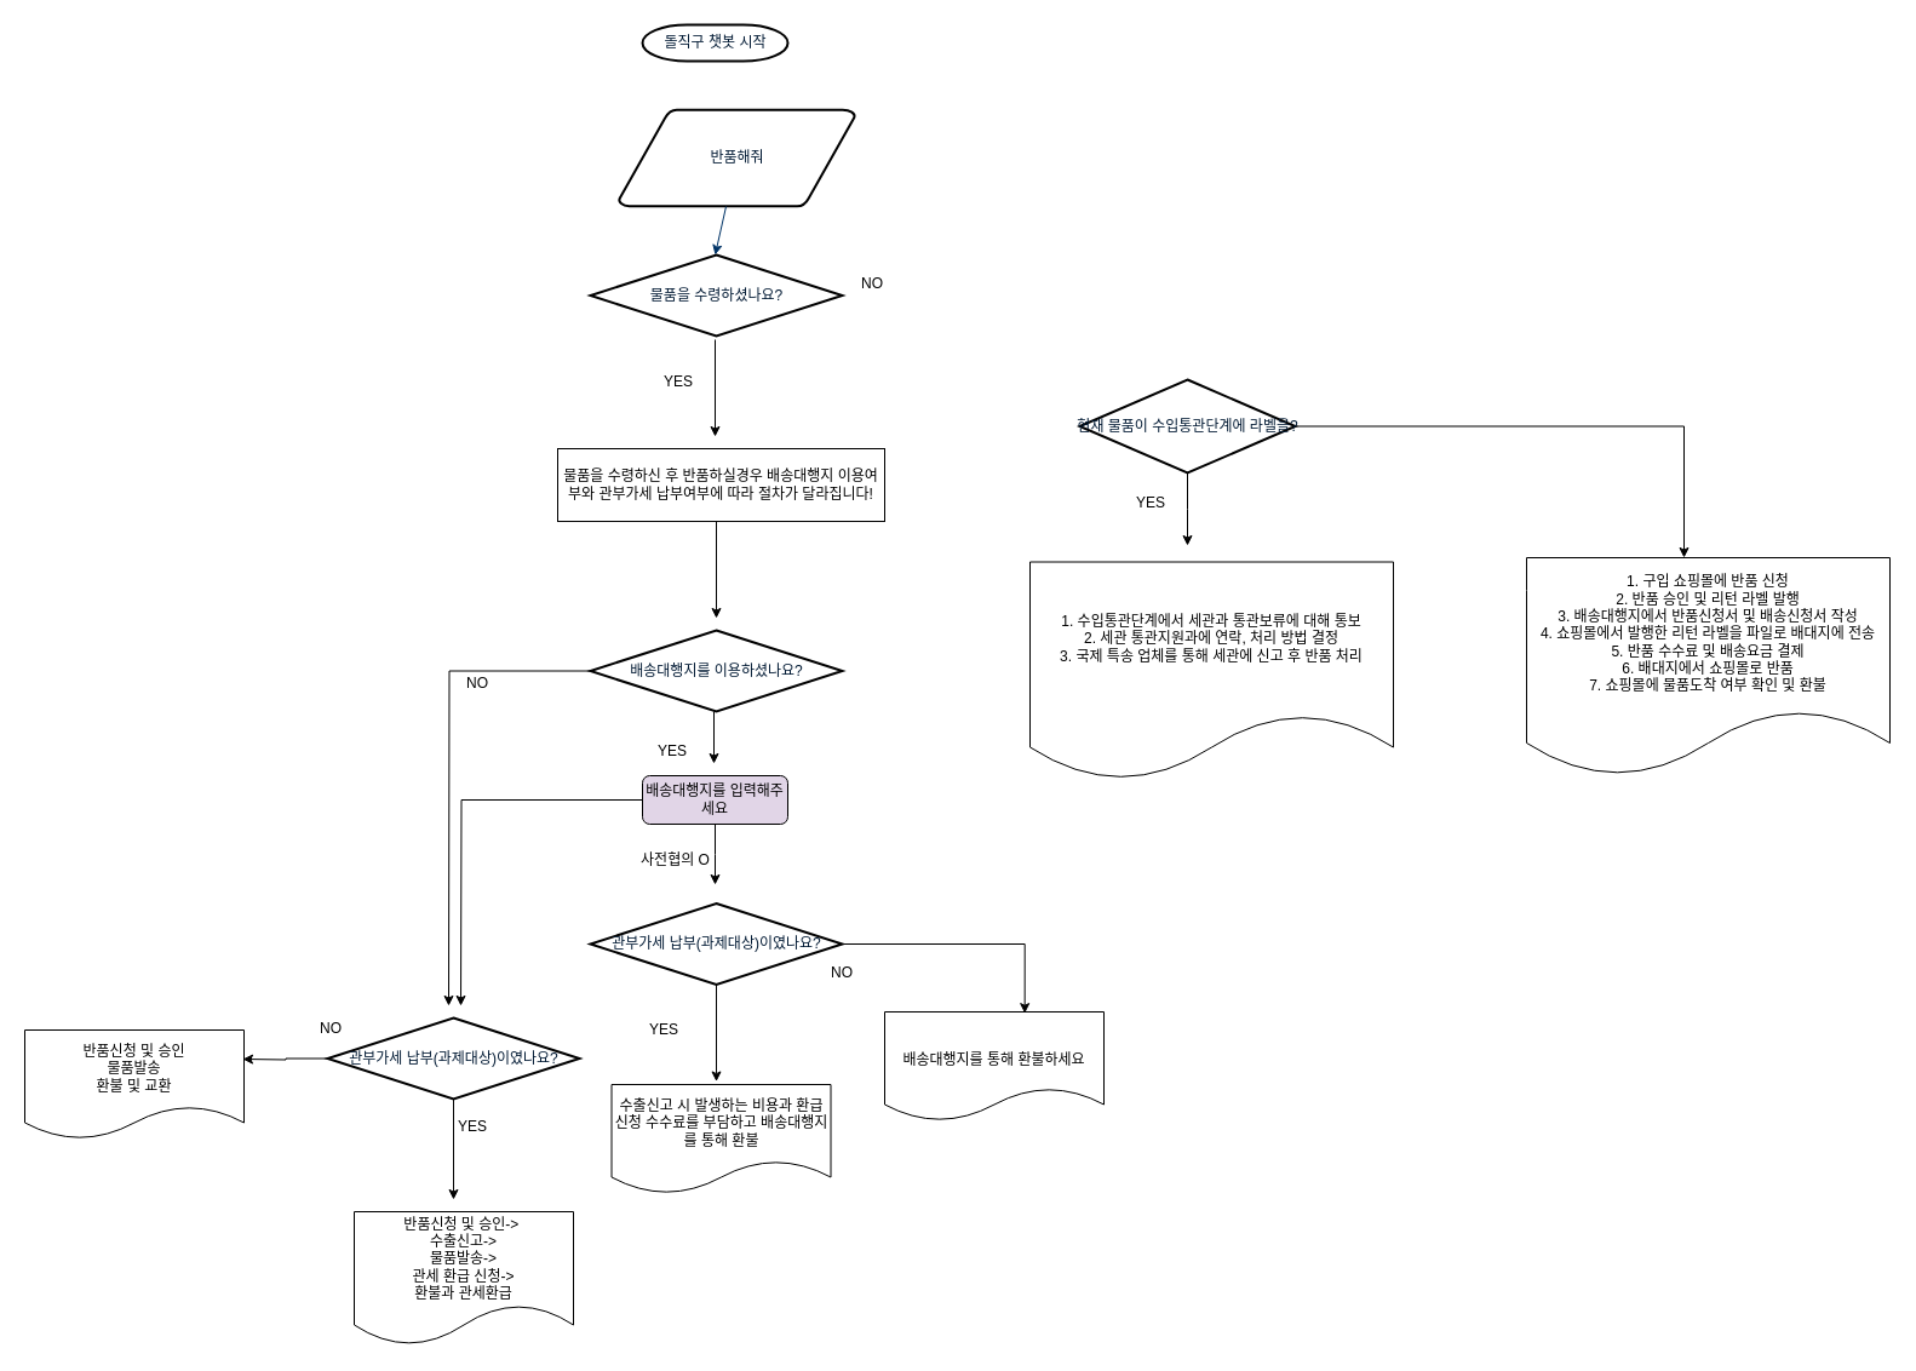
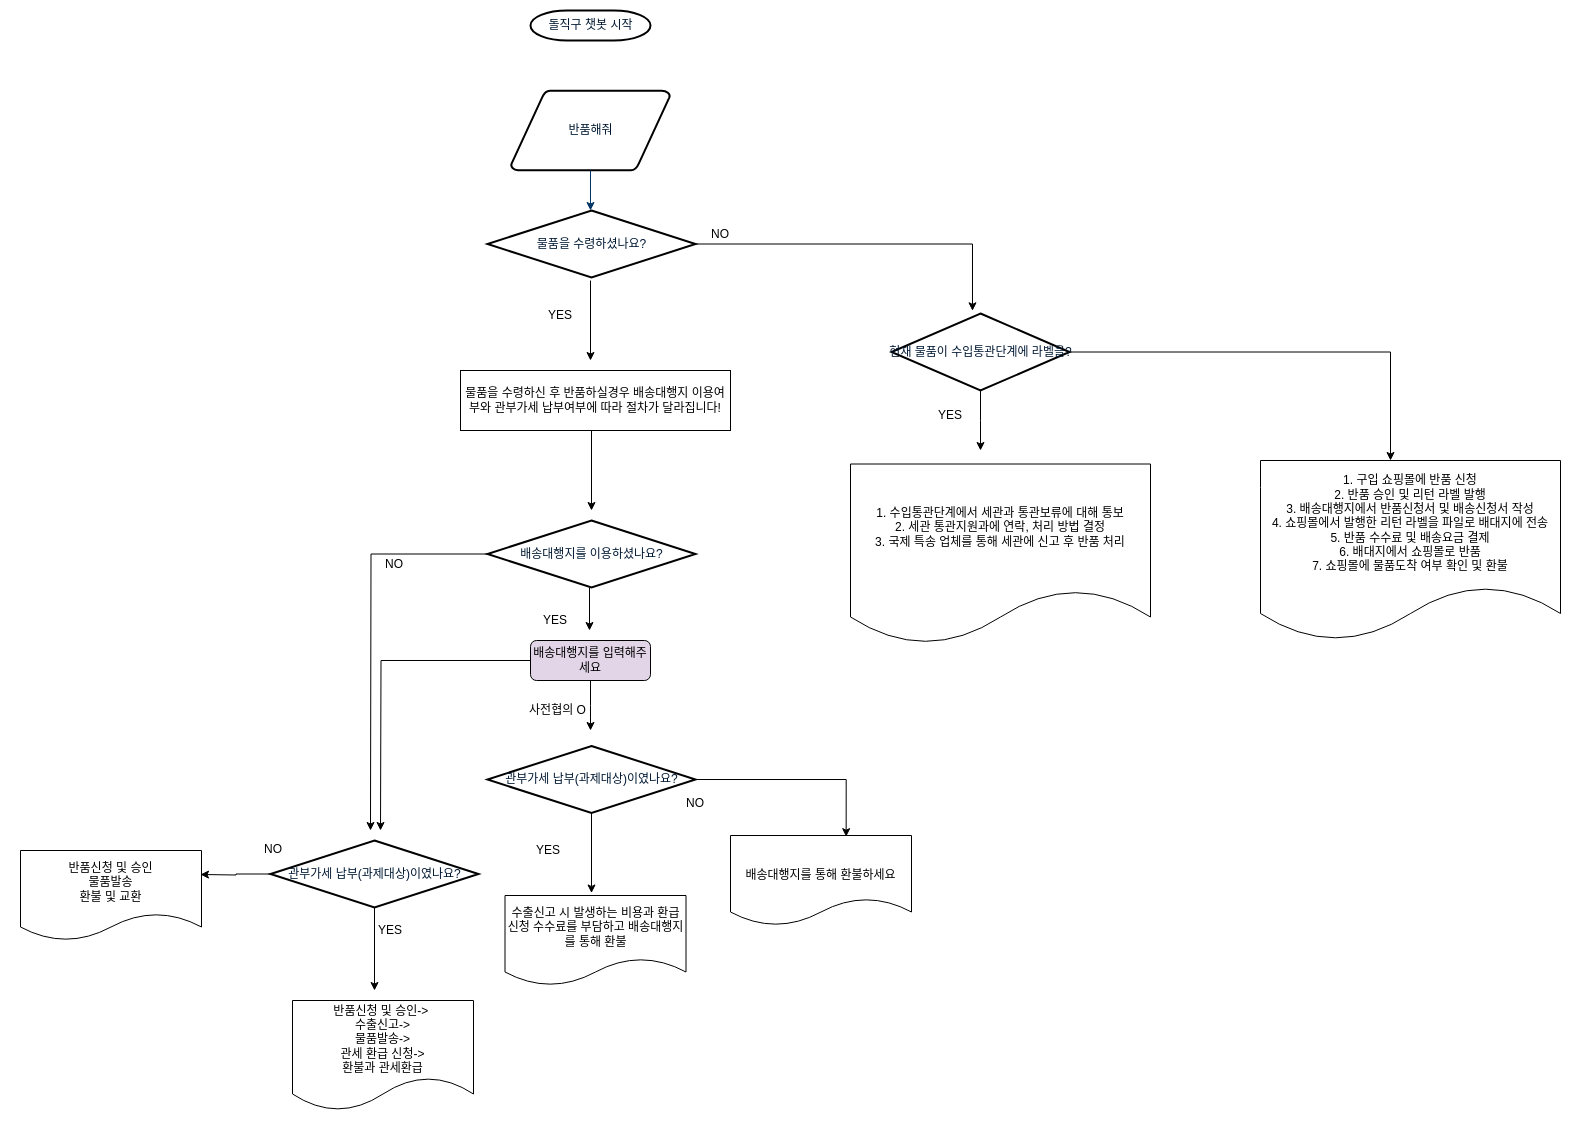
  <mxCell id="0" />
  <mxCell id="1" parent="0" />
- <mxCell id="2" value="돌직구 챗봇 시작" style="shape=mxgraph.flowchart.terminator;fillColor=#FFFFFF;strokeColor=#000000;strokeWidth=2;gradientColor=none;gradientDirection=north;fontColor=#001933;fontStyle=0;html=1;" parent="1" vertex="1"><mxGeometry x="530" y="20" width="120" height="30" as="geometry" /></mxCell>
- <mxCell id="3" value="반품해줘" style="shape=mxgraph.flowchart.data;fillColor=#FFFFFF;strokeColor=#000000;strokeWidth=2;gradientColor=none;gradientDirection=north;fontColor=#001933;fontStyle=0;html=1;" parent="1" vertex="1"><mxGeometry x="510.5" y="90" width="195" height="80" as="geometry" /></mxCell>
+ <mxCell id="2" value="돌직구 챗봇 시작" style="shape=mxgraph.flowchart.terminator;fillColor=#FFFFFF;strokeColor=#000000;strokeWidth=2;gradientColor=none;gradientDirection=north;fontColor=#001933;fontStyle=0;html=1;" parent="1" vertex="1"><mxGeometry x="530" y="10" width="120" height="30" as="geometry" /></mxCell>
+ <mxCell id="3" value="반품해줘" style="shape=mxgraph.flowchart.data;fillColor=#FFFFFF;strokeColor=#000000;strokeWidth=2;gradientColor=none;gradientDirection=north;fontColor=#001933;fontStyle=0;html=1;" parent="1" vertex="1"><mxGeometry x="510.5" y="90" width="159" height="80" as="geometry" /></mxCell>
+ <mxCell id="4" style="edgeStyle=orthogonalEdgeStyle;rounded=0;orthogonalLoop=1;jettySize=auto;html=1;exitX=1;exitY=0.5;exitDx=0;exitDy=0;exitPerimeter=0;entryX=0.455;entryY=-0.035;entryDx=0;entryDy=0;entryPerimeter=0;" edge="1" parent="1" source="5" target="37"><mxGeometry relative="1" as="geometry" /></mxCell>
  <mxCell id="5" value="물품을 수령하셨나요?" style="shape=mxgraph.flowchart.decision;fillColor=#FFFFFF;strokeColor=#000000;strokeWidth=2;gradientColor=none;gradientDirection=north;fontColor=#001933;fontStyle=0;html=1;" parent="1" vertex="1"><mxGeometry x="487" y="210" width="208" height="67" as="geometry" /></mxCell>
  <mxCell id="6" style="fontColor=#001933;fontStyle=1;strokeColor=#003366;strokeWidth=1;html=1;" parent="1" source="3" edge="1"><mxGeometry relative="1" as="geometry"><mxPoint x="590" y="210" as="targetPoint" /></mxGeometry></mxCell>
  <mxCell id="7" value="" style="endArrow=classic;html=1;" edge="1" parent="1"><mxGeometry width="50" height="50" relative="1" as="geometry"><mxPoint x="590" y="280" as="sourcePoint" /><mxPoint x="590" y="360" as="targetPoint" /></mxGeometry></mxCell>
  <mxCell id="8" value="YES" style="text;html=1;strokeColor=none;fillColor=none;align=center;verticalAlign=middle;whiteSpace=wrap;rounded=0;" vertex="1" parent="1"><mxGeometry x="540" y="300" width="40" height="30" as="geometry" /></mxCell>
  <mxCell id="9" value="NO" style="text;html=1;strokeColor=none;fillColor=none;align=center;verticalAlign=middle;whiteSpace=wrap;rounded=0;" vertex="1" parent="1"><mxGeometry x="700" y="223.5" width="40" height="20" as="geometry" /></mxCell>
  <mxCell id="10" value="물품을 수령하신 후 반품하실경우 배송대행지 이용여부와 관부가세 납부여부에 따라 절차가 달라집니다!" style="rounded=0;whiteSpace=wrap;html=1;" vertex="1" parent="1"><mxGeometry x="460" y="370" width="270" height="60" as="geometry" /></mxCell>
  <mxCell id="11" style="edgeStyle=orthogonalEdgeStyle;rounded=0;orthogonalLoop=1;jettySize=auto;html=1;exitX=0;exitY=0.5;exitDx=0;exitDy=0;exitPerimeter=0;" edge="1" parent="1" source="12"><mxGeometry relative="1" as="geometry"><mxPoint x="370" y="830" as="targetPoint" /></mxGeometry></mxCell>
  <mxCell id="12" value="배송대행지를 이용하셨나요?" style="shape=mxgraph.flowchart.decision;fillColor=#FFFFFF;strokeColor=#000000;strokeWidth=2;gradientColor=none;gradientDirection=north;fontColor=#001933;fontStyle=0;html=1;" vertex="1" parent="1"><mxGeometry x="487" y="520" width="208" height="67" as="geometry" /></mxCell>
  <mxCell id="13" value="" style="endArrow=classic;html=1;" edge="1" parent="1"><mxGeometry width="50" height="50" relative="1" as="geometry"><mxPoint x="591" y="430" as="sourcePoint" /><mxPoint x="591" y="510" as="targetPoint" /></mxGeometry></mxCell>
  <mxCell id="14" value="" style="endArrow=classic;html=1;" edge="1" parent="1"><mxGeometry width="50" height="50" relative="1" as="geometry"><mxPoint x="589" y="587" as="sourcePoint" /><mxPoint x="589" y="630" as="targetPoint" /></mxGeometry></mxCell>
  <mxCell id="15" value="YES" style="text;html=1;strokeColor=none;fillColor=none;align=center;verticalAlign=middle;whiteSpace=wrap;rounded=0;" vertex="1" parent="1"><mxGeometry x="522.5" y="840" width="50" height="20" as="geometry" /></mxCell>
  <mxCell id="16" value="NO" style="text;html=1;strokeColor=none;fillColor=none;align=center;verticalAlign=middle;whiteSpace=wrap;rounded=0;" vertex="1" parent="1"><mxGeometry x="374" y="553.5" width="40" height="20" as="geometry" /></mxCell>
  <mxCell id="17" style="edgeStyle=orthogonalEdgeStyle;rounded=0;orthogonalLoop=1;jettySize=auto;html=1;exitX=1;exitY=0.5;exitDx=0;exitDy=0;exitPerimeter=0;entryX=0.639;entryY=0.013;entryDx=0;entryDy=0;entryPerimeter=0;" edge="1" parent="1" source="18" target="21"><mxGeometry relative="1" as="geometry" /></mxCell>
  <mxCell id="18" value="관부가세 납부(과제대상)이였나요?" style="shape=mxgraph.flowchart.decision;fillColor=#FFFFFF;strokeColor=#000000;strokeWidth=2;gradientColor=none;gradientDirection=north;fontColor=#001933;fontStyle=0;html=1;" vertex="1" parent="1"><mxGeometry x="487" y="745.5" width="208" height="67" as="geometry" /></mxCell>
  <mxCell id="19" value="" style="endArrow=classic;html=1;" edge="1" parent="1"><mxGeometry width="50" height="50" relative="1" as="geometry"><mxPoint x="591" y="812.5" as="sourcePoint" /><mxPoint x="591" y="892.5" as="targetPoint" /></mxGeometry></mxCell>
  <mxCell id="20" value="YES" style="text;html=1;strokeColor=none;fillColor=none;align=center;verticalAlign=middle;whiteSpace=wrap;rounded=0;" vertex="1" parent="1"><mxGeometry x="530" y="610" width="50" height="20" as="geometry" /></mxCell>
  <mxCell id="21" value="&lt;br&gt;배송대행지를 통해 환불하세요" style="shape=document;whiteSpace=wrap;html=1;boundedLbl=1;" vertex="1" parent="1"><mxGeometry x="730" y="835" width="181" height="90" as="geometry" /></mxCell>
  <mxCell id="22" style="edgeStyle=orthogonalEdgeStyle;rounded=0;orthogonalLoop=1;jettySize=auto;html=1;" edge="1" parent="1" source="24"><mxGeometry relative="1" as="geometry"><mxPoint x="590" y="730" as="targetPoint" /></mxGeometry></mxCell>
  <mxCell id="23" style="edgeStyle=orthogonalEdgeStyle;rounded=0;orthogonalLoop=1;jettySize=auto;html=1;exitX=0;exitY=0.5;exitDx=0;exitDy=0;" edge="1" parent="1" source="24"><mxGeometry relative="1" as="geometry"><mxPoint x="380" y="830" as="targetPoint" /></mxGeometry></mxCell>
  <mxCell id="24" value="배송대행지를 입력해주세요" style="rounded=1;whiteSpace=wrap;html=1;fillColor=#e1d5e7;" vertex="1" parent="1"><mxGeometry x="530" y="640" width="120" height="40" as="geometry" /></mxCell>
  <mxCell id="25" value="사전협의 O" style="text;html=1;strokeColor=none;fillColor=none;align=center;verticalAlign=middle;whiteSpace=wrap;rounded=0;" vertex="1" parent="1"><mxGeometry x="520" y="700" width="75" height="20" as="geometry" /></mxCell>
  <mxCell id="26" value="NO" style="text;html=1;strokeColor=none;fillColor=none;align=center;verticalAlign=middle;whiteSpace=wrap;rounded=0;" vertex="1" parent="1"><mxGeometry x="670" y="792.5" width="50" height="20" as="geometry" /></mxCell>
  <mxCell id="27" style="edgeStyle=orthogonalEdgeStyle;rounded=0;orthogonalLoop=1;jettySize=auto;html=1;" edge="1" parent="1" source="29"><mxGeometry relative="1" as="geometry"><mxPoint x="374" y="990" as="targetPoint" /></mxGeometry></mxCell>
  <mxCell id="28" style="edgeStyle=orthogonalEdgeStyle;rounded=0;orthogonalLoop=1;jettySize=auto;html=1;exitX=0;exitY=0.5;exitDx=0;exitDy=0;exitPerimeter=0;" edge="1" parent="1" source="29"><mxGeometry relative="1" as="geometry"><mxPoint x="200" y="874" as="targetPoint" /></mxGeometry></mxCell>
  <mxCell id="29" value="관부가세 납부(과제대상)이였나요?" style="shape=mxgraph.flowchart.decision;fillColor=#FFFFFF;strokeColor=#000000;strokeWidth=2;gradientColor=none;gradientDirection=north;fontColor=#001933;fontStyle=0;html=1;" vertex="1" parent="1"><mxGeometry y="840" width="208" height="67" as="geometry" x="270" /></mxCell>
  <mxCell id="30" value="NO" style="text;html=1;resizable=0;points=[];autosize=1;align=left;verticalAlign=top;spacingTop=-4;" vertex="1" parent="1"><mxGeometry x="262" y="839" width="30" height="20" as="geometry" /></mxCell>
  <mxCell id="31" value="YES" style="text;html=1;strokeColor=none;fillColor=none;align=center;verticalAlign=middle;whiteSpace=wrap;rounded=0;" vertex="1" parent="1"><mxGeometry x="370" y="920" width="40" height="20" as="geometry" /></mxCell>
  <mxCell id="32" value="반품신청 및 승인&lt;br&gt;물품발송&lt;br&gt;환불 및 교환" style="shape=document;whiteSpace=wrap;html=1;boundedLbl=1;" vertex="1" parent="1"><mxGeometry x="20" y="850" width="181" height="90" as="geometry" /></mxCell>
  <mxCell id="33" value="&lt;span style=&quot;white-space: normal&quot;&gt;반품신청 및 승인-&amp;gt;&amp;nbsp;&lt;/span&gt;&lt;br style=&quot;white-space: normal&quot;&gt;&lt;span style=&quot;white-space: normal&quot;&gt;수출신고-&amp;gt;&lt;/span&gt;&lt;br style=&quot;white-space: normal&quot;&gt;&lt;span style=&quot;white-space: normal&quot;&gt;물품발송-&amp;gt;&lt;/span&gt;&lt;br style=&quot;white-space: normal&quot;&gt;&lt;span style=&quot;white-space: normal&quot;&gt;관세 환급 신청-&amp;gt;&lt;/span&gt;&lt;br style=&quot;white-space: normal&quot;&gt;&lt;span style=&quot;white-space: normal&quot;&gt;환불과 관세환급&lt;/span&gt;&lt;br style=&quot;white-space: normal&quot;&gt;" style="shape=document;whiteSpace=wrap;html=1;boundedLbl=1;" vertex="1" parent="1"><mxGeometry x="292" y="1000" width="181" height="110" as="geometry" /></mxCell>
  <mxCell id="34" value="수출신고 시 발생하는 비용과 환급 신청 수수료를 부담하고 배송대행지를 통해 환불" style="shape=document;whiteSpace=wrap;html=1;boundedLbl=1;" vertex="1" parent="1"><mxGeometry x="504.5" y="895" width="181" height="90" as="geometry" /></mxCell>
  <mxCell id="35" style="edgeStyle=orthogonalEdgeStyle;rounded=0;orthogonalLoop=1;jettySize=auto;html=1;exitX=0.5;exitY=1;exitDx=0;exitDy=0;exitPerimeter=0;" edge="1" parent="1" source="37"><mxGeometry relative="1" as="geometry"><mxPoint x="980" y="450" as="targetPoint" /></mxGeometry></mxCell>
  <mxCell id="36" style="edgeStyle=orthogonalEdgeStyle;rounded=0;orthogonalLoop=1;jettySize=auto;html=1;exitX=1;exitY=0.5;exitDx=0;exitDy=0;exitPerimeter=0;" edge="1" parent="1" source="37" target="39"><mxGeometry relative="1" as="geometry"><Array as="points"><mxPoint x="1390" y="352" /></Array></mxGeometry></mxCell>
  <mxCell id="37" value="현재 물품이 수입통관단계에 라벨을?" style="shape=mxgraph.flowchart.decision;fillColor=#FFFFFF;strokeColor=#000000;strokeWidth=2;gradientColor=none;gradientDirection=north;fontColor=#001933;fontStyle=0;html=1;" vertex="1" parent="1"><mxGeometry x="891" y="313" width="178" height="77" as="geometry" /></mxCell>
  <mxCell id="38" value="YES" style="text;html=1;strokeColor=none;fillColor=none;align=center;verticalAlign=middle;whiteSpace=wrap;rounded=0;" vertex="1" parent="1"><mxGeometry x="930" y="400" width="40" height="30" as="geometry" /></mxCell>
  <mxCell id="39" value="1. 구입 쇼핑몰에 반품 신청&lt;br&gt;2. 반품 승인 및 리턴 라벨 발행&lt;br&gt;3. 배송대행지에서 반품신청서 및 배송신청서 작성&lt;br&gt;4. 쇼핑몰에서 발행한 리턴 라벨을 파일로 배대지에 전송&lt;br&gt;5. 반품 수수료 및 배송요금 결제&lt;br&gt;6. 배대지에서 쇼핑몰로 반품&lt;br&gt;7. 쇼핑몰에 물품도착 여부 확인 및 환불" style="shape=document;whiteSpace=wrap;html=1;boundedLbl=1;" vertex="1" parent="1"><mxGeometry x="1260" y="460" width="300" height="180" as="geometry" /></mxCell>
  <mxCell id="40" value="1. 수입통관단계에서 세관과 통관보류에 대해 통보&lt;br&gt;2. 세관 통관지원과에 연락, 처리 방법 결정&lt;br&gt;3. 국제 특송 업체를 통해 세관에 신고 후 반품 처리" style="shape=document;whiteSpace=wrap;html=1;boundedLbl=1;" vertex="1" parent="1"><mxGeometry x="850" y="463.5" width="300" height="180" as="geometry" /></mxCell>
